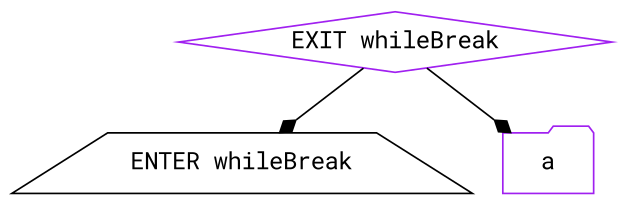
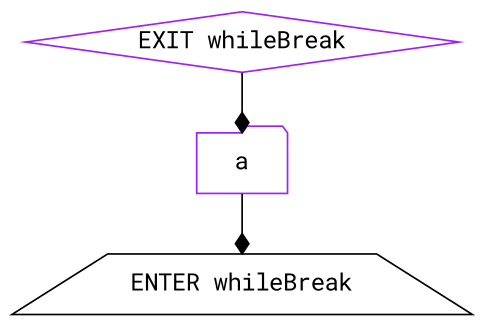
  digraph {
    fontname="Roboto Mono"
    node [color=purple fontname="Roboto Mono"]
    edge [arrowhead=diamond fontname="Roboto Mono"]
    n1 [color=black label="ENTER whileBreak" shape=trapezium]
    n2 [label="EXIT whileBreak" shape=diamond]
    n3 [label=a shape=folder]
-   n2 -> n1
+   n3 -> n1
    n2 -> n3
  }
